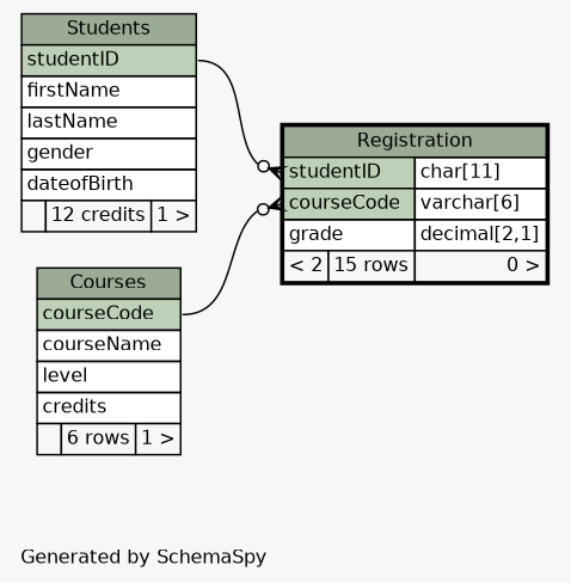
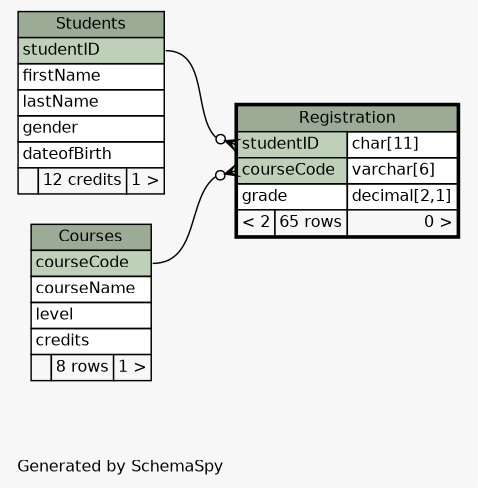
  digraph {
    bgcolor="#f7f7f7"
    fontname=Helvetica
    fontsize=11
    label="\nGenerated by SchemaSpy"
    labeljust=l
    nodesep=0.18
    rankdir=RL
    ranksep=0.46
    node [fontname=Helvetica fontsize=11 shape=plaintext]
    edge [arrowhead=none arrowsize=0.8 arrowtail=crowodot dir=back]
-   n1 [label=<     <TABLE BORDER="2" CELLBORDER="1" CELLSPACING="0" BGCOLOR="#ffffff">       <TR><TD COLSPAN="3" BGCOLOR="#9bab96" ALIGN="CENTER">Registration</TD></TR>       <TR><TD PORT="studentID" COLSPAN="2" BGCOLOR="#bed1b8" ALIGN="LEFT">studentID</TD><TD PORT="studentID.type" ALIGN="LEFT">char[11]</TD></TR>       <TR><TD PORT="courseCode" COLSPAN="2" BGCOLOR="#bed1b8" ALIGN="LEFT">courseCode</TD><TD PORT="courseCode.type" ALIGN="LEFT">varchar[6]</TD></TR>       <TR><TD PORT="grade" COLSPAN="2" ALIGN="LEFT">grade</TD><TD PORT="grade.type" ALIGN="LEFT">decimal[2,1]</TD></TR>       <TR><TD ALIGN="LEFT" BGCOLOR="#f7f7f7">&lt; 2</TD><TD ALIGN="RIGHT" BGCOLOR="#f7f7f7">15 rows</TD><TD ALIGN="RIGHT" BGCOLOR="#f7f7f7">0 &gt;</TD></TR>     </TABLE>>]
-   n2 [label=<     <TABLE BORDER="0" CELLBORDER="1" CELLSPACING="0" BGCOLOR="#ffffff">       <TR><TD COLSPAN="3" BGCOLOR="#9bab96" ALIGN="CENTER">Courses</TD></TR>       <TR><TD PORT="courseCode" COLSPAN="3" BGCOLOR="#bed1b8" ALIGN="LEFT">courseCode</TD></TR>       <TR><TD PORT="courseName" COLSPAN="3" ALIGN="LEFT">courseName</TD></TR>       <TR><TD PORT="level" COLSPAN="3" ALIGN="LEFT">level</TD></TR>       <TR><TD PORT="credits" COLSPAN="3" ALIGN="LEFT">credits</TD></TR>       <TR><TD ALIGN="LEFT" BGCOLOR="#f7f7f7">  </TD><TD ALIGN="RIGHT" BGCOLOR="#f7f7f7">6 rows</TD><TD ALIGN="RIGHT" BGCOLOR="#f7f7f7">1 &gt;</TD></TR>     </TABLE>>]
+   n1 [label=<     <TABLE BORDER="2" CELLBORDER="1" CELLSPACING="0" BGCOLOR="#ffffff">       <TR><TD COLSPAN="3" BGCOLOR="#9bab96" ALIGN="CENTER">Registration</TD></TR>       <TR><TD PORT="studentID" COLSPAN="2" BGCOLOR="#bed1b8" ALIGN="LEFT">studentID</TD><TD PORT="studentID.type" ALIGN="LEFT">char[11]</TD></TR>       <TR><TD PORT="courseCode" COLSPAN="2" BGCOLOR="#bed1b8" ALIGN="LEFT">courseCode</TD><TD PORT="courseCode.type" ALIGN="LEFT">varchar[6]</TD></TR>       <TR><TD PORT="grade" COLSPAN="2" ALIGN="LEFT">grade</TD><TD PORT="grade.type" ALIGN="LEFT">decimal[2,1]</TD></TR>       <TR><TD ALIGN="LEFT" BGCOLOR="#f7f7f7">&lt; 2</TD><TD ALIGN="RIGHT" BGCOLOR="#f7f7f7">65 rows</TD><TD ALIGN="RIGHT" BGCOLOR="#f7f7f7">0 &gt;</TD></TR>     </TABLE>>]
+   n2 [label=<     <TABLE BORDER="0" CELLBORDER="1" CELLSPACING="0" BGCOLOR="#ffffff">       <TR><TD COLSPAN="3" BGCOLOR="#9bab96" ALIGN="CENTER">Courses</TD></TR>       <TR><TD PORT="courseCode" COLSPAN="3" BGCOLOR="#bed1b8" ALIGN="LEFT">courseCode</TD></TR>       <TR><TD PORT="courseName" COLSPAN="3" ALIGN="LEFT">courseName</TD></TR>       <TR><TD PORT="level" COLSPAN="3" ALIGN="LEFT">level</TD></TR>       <TR><TD PORT="credits" COLSPAN="3" ALIGN="LEFT">credits</TD></TR>       <TR><TD ALIGN="LEFT" BGCOLOR="#f7f7f7">  </TD><TD ALIGN="RIGHT" BGCOLOR="#f7f7f7">8 rows</TD><TD ALIGN="RIGHT" BGCOLOR="#f7f7f7">1 &gt;</TD></TR>     </TABLE>>]
    n3 [label=<     <TABLE BORDER="0" CELLBORDER="1" CELLSPACING="0" BGCOLOR="#ffffff">       <TR><TD COLSPAN="3" BGCOLOR="#9bab96" ALIGN="CENTER">Students</TD></TR>       <TR><TD PORT="studentID" COLSPAN="3" BGCOLOR="#bed1b8" ALIGN="LEFT">studentID</TD></TR>       <TR><TD PORT="firstName" COLSPAN="3" ALIGN="LEFT">firstName</TD></TR>       <TR><TD PORT="lastName" COLSPAN="3" ALIGN="LEFT">lastName</TD></TR>       <TR><TD PORT="gender" COLSPAN="3" ALIGN="LEFT">gender</TD></TR>       <TR><TD PORT="dateofBirth" COLSPAN="3" ALIGN="LEFT">dateofBirth</TD></TR>       <TR><TD ALIGN="LEFT" BGCOLOR="#f7f7f7">  </TD><TD ALIGN="RIGHT" BGCOLOR="#f7f7f7">12 credits</TD><TD ALIGN="RIGHT" BGCOLOR="#f7f7f7">1 &gt;</TD></TR>     </TABLE>>]
    n1 -> n2 [headport="courseCode:e" tailport="courseCode:w"]
    n1 -> n3 [headport="studentID:e" tailport="studentID:w"]
  }
